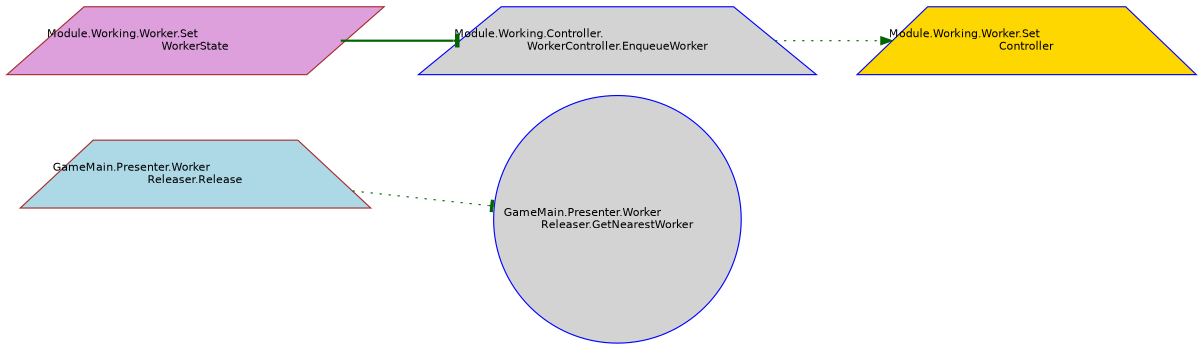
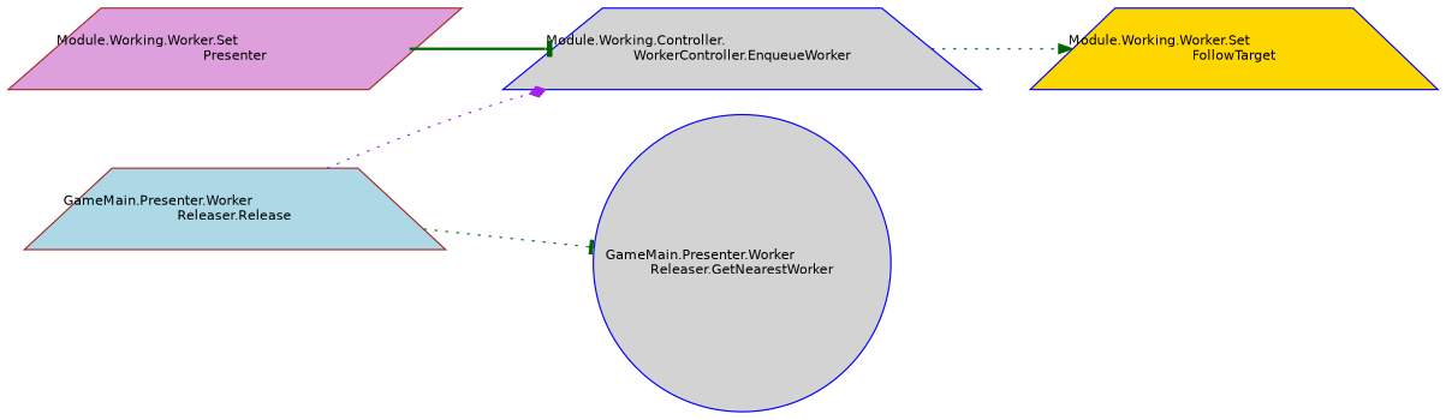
  digraph {
    rankdir=LR
    node [color=blue fillcolor=lightgrey fontname=Helvetica fontsize=10 shape=trapezium style=filled]
    edge [arrowhead=tee color=darkgreen fontname=Helvetica fontsize=10 labelfontname=Helvetica labelfontsize=10 style=dotted]
    n1 [color=brown fillcolor=lightblue fontcolor=black height=0.2 label="GameMain.Presenter.Worker\lReleaser.Release" width=0.4]
    n2 [height=0.2 label="Module.Working.Controller.\lWorkerController.EnqueueWorker" width=0.4]
    n3 [height=0.2 label="GameMain.Presenter.Worker\lReleaser.GetNearestWorker" shape=circle width=0.4]
-   n4 [fillcolor=gold height=0.2 label="Module.Working.Worker.Set\lController" width=0.4]
-   n5 [color=brown fillcolor=plum height=0.2 label="Module.Working.Worker.Set\lWorkerState" shape=parallelogram width=0.4]
+   n4 [fillcolor=gold height=0.2 label="Module.Working.Worker.Set\lFollowTarget" width=0.4]
+   n5 [color=brown fillcolor=plum height=0.2 label="Module.Working.Worker.Set\lPresenter" shape=parallelogram width=0.4]
+   n1 -> n2 [arrowhead=diamond color=purple]
    n1 -> n3
    n2 -> n4 [arrowhead=normal]
    n5 -> n2 [style=bold]
  }
